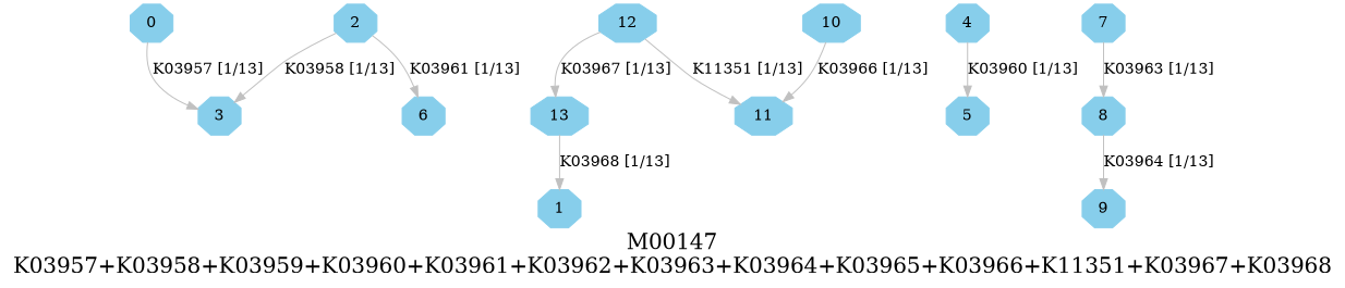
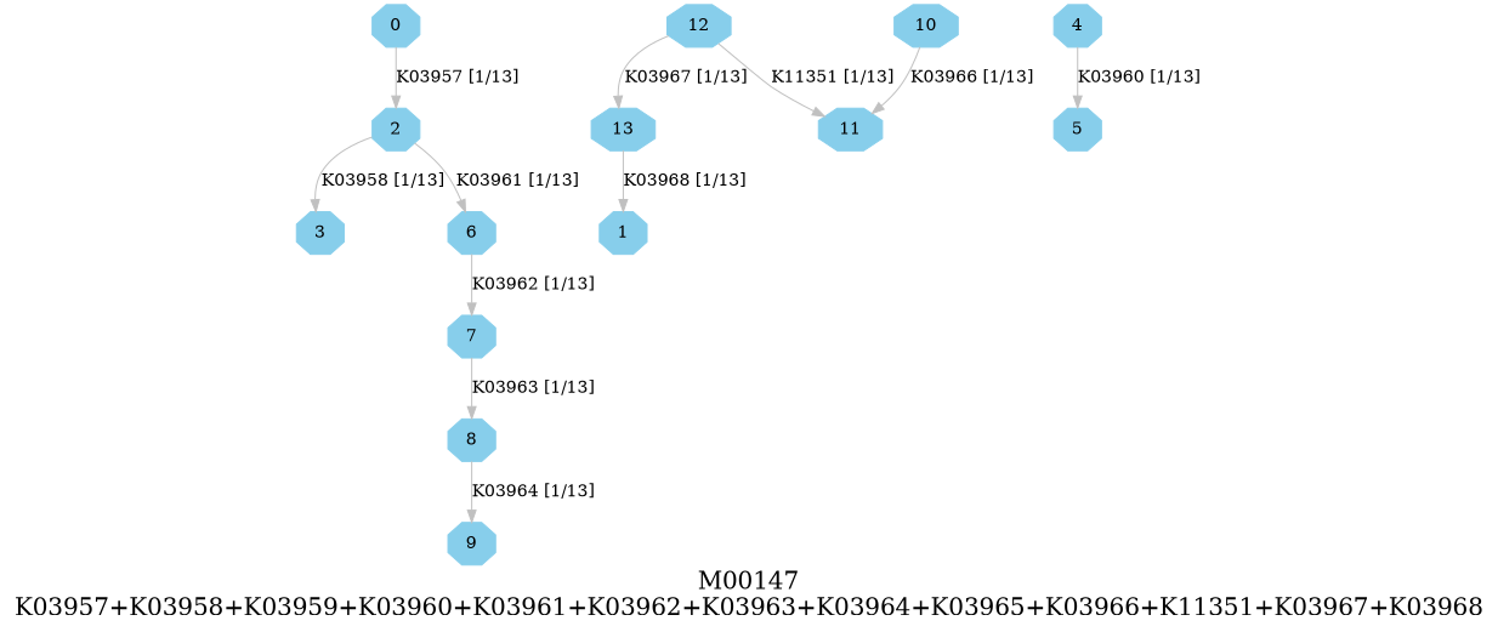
  digraph {
    fontsize=20
    label="M00147\nK03957+K03958+K03959+K03960+K03961+K03962+K03963+K03964+K03965+K03966+K11351+K03967+K03968"
    node [color=skyblue shape=octagon style=filled]
    edge [color=grey]
    0 [height=.3 width=.3]
    1 [height=.3 width=.3]
    2 [height=.3 width=.3]
    3 [height=.3 width=.3]
    4 [height=.3 width=.3]
    5 [height=.3 width=.3]
    6 [height=.3 width=.3]
    7 [height=.3 width=.3]
    8 [height=.3 width=.3]
    9 [height=.3 width=.3]
    10 [height=.3 width=.3]
    11 [height=.3 width=.3]
    12 [height=.3 width=.3]
    13 [height=.3 width=.3]
    subgraph sub_1 {
      0
      1
      2
      3
      4
      5
      6
      7
      8
      9
      10
      11
      12
      13
    }
-   0 -> 3 [label="K03957 [1/13]"]
+   0 -> 2 [label="K03957 [1/13]"]
    2 -> 3 [label="K03958 [1/13]"]
    2 -> 6 [label="K03961 [1/13]"]
    4 -> 5 [label="K03960 [1/13]"]
+   6 -> 7 [label="K03962 [1/13]"]
    7 -> 8 [label="K03963 [1/13]"]
    8 -> 9 [label="K03964 [1/13]"]
    10 -> 11 [label="K03966 [1/13]"]
    12 -> 11 [label="K11351 [1/13]"]
    12 -> 13 [label="K03967 [1/13]"]
    13 -> 1 [label="K03968 [1/13]"]
  }
